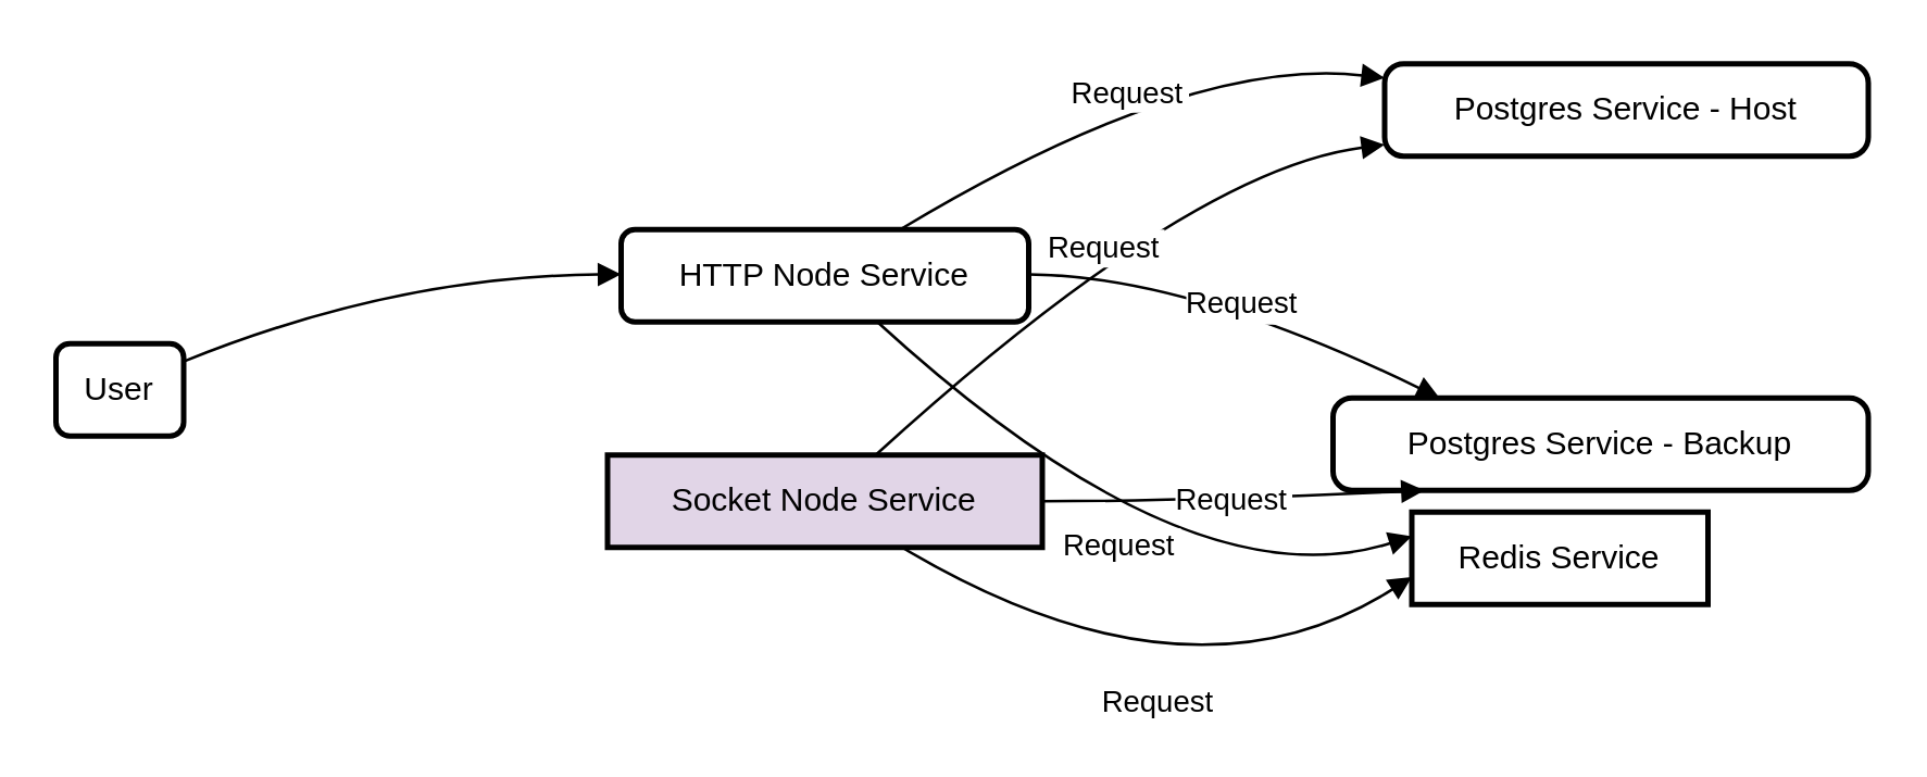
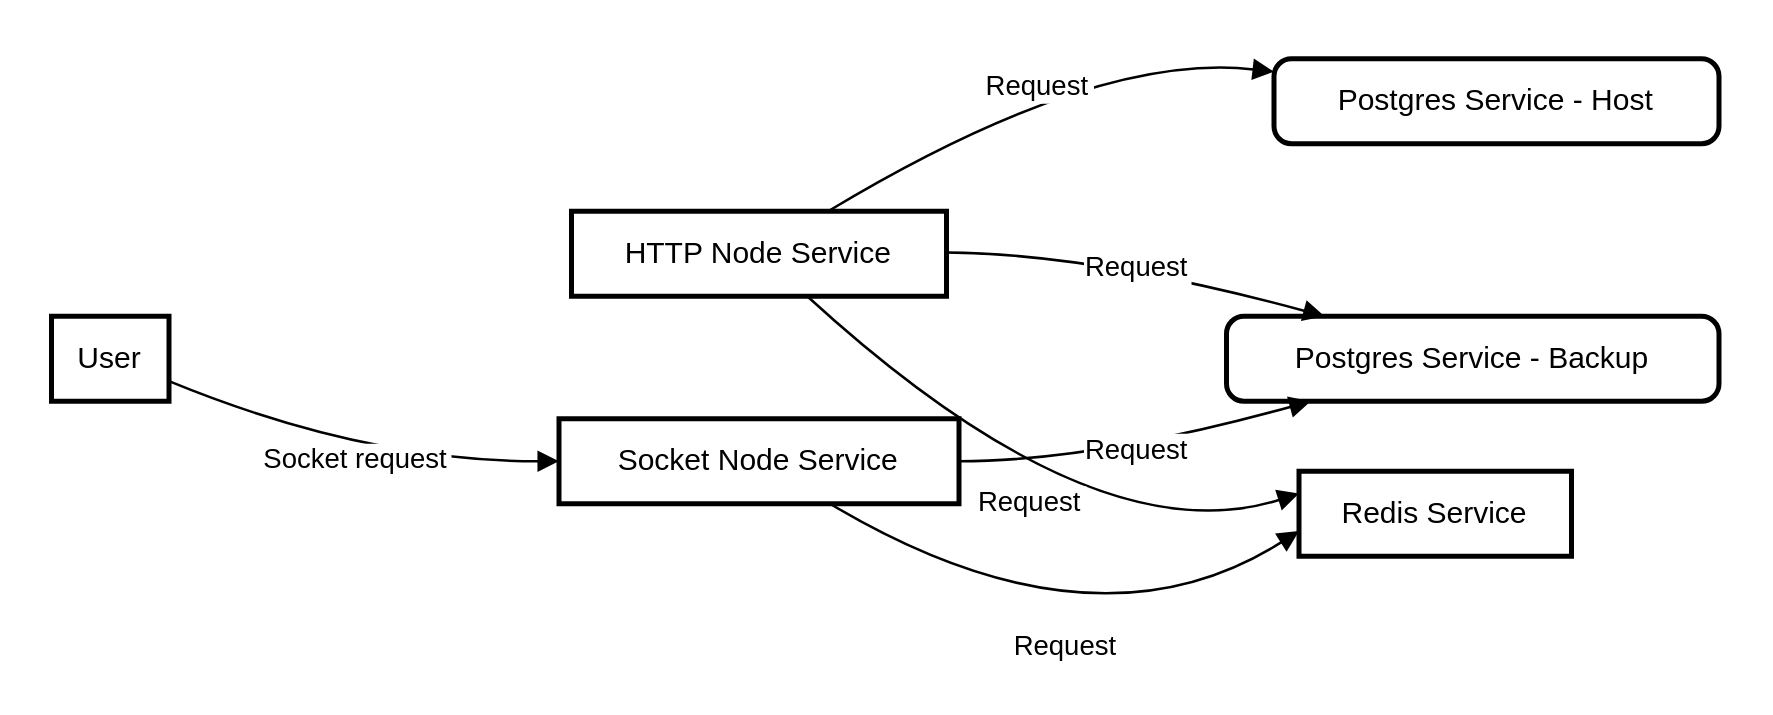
  <mxCell id="0" />
  <mxCell id="1" parent="0" />
- <mxCell id="2" value="User" style="whiteSpace=wrap;strokeWidth=2;rounded=1;" vertex="1" parent="1"><mxGeometry y="126" width="47" height="34" as="geometry" x="20" /></mxCell>
- <mxCell id="3" value="HTTP Node Service" style="whiteSpace=wrap;strokeWidth=2;rounded=1;" vertex="1" parent="1"><mxGeometry x="228" y="84" width="150" height="34" as="geometry" /></mxCell>
- <mxCell id="4" value="Socket Node Service" style="whiteSpace=wrap;strokeWidth=2;fillColor=#e1d5e7;" vertex="1" parent="1"><mxGeometry x="223" y="167" width="160" height="34" as="geometry" /></mxCell>
+ <mxCell id="2" value="User" style="whiteSpace=wrap;strokeWidth=2;" vertex="1" parent="1"><mxGeometry y="126" width="47" height="34" as="geometry" x="20" /></mxCell>
+ <mxCell id="3" value="HTTP Node Service" style="whiteSpace=wrap;strokeWidth=2;" vertex="1" parent="1"><mxGeometry x="228" y="84" width="150" height="34" as="geometry" /></mxCell>
+ <mxCell id="4" value="Socket Node Service" style="whiteSpace=wrap;strokeWidth=2;" vertex="1" parent="1"><mxGeometry x="223" y="167" width="160" height="34" as="geometry" /></mxCell>
  <mxCell id="5" value="Postgres Service - Host" style="rounded=1;absoluteArcSize=1;arcSize=14;whiteSpace=wrap;strokeWidth=2;" vertex="1" parent="1"><mxGeometry x="509" y="23" width="178" height="34" as="geometry" /></mxCell>
- <mxCell id="6" value="Postgres Service - Backup" style="rounded=1;absoluteArcSize=1;arcSize=14;whiteSpace=wrap;strokeWidth=2;" vertex="1" parent="1"><mxGeometry x="490" y="146" width="197" height="34" as="geometry" /></mxCell>
+ <mxCell id="6" value="Postgres Service - Backup" style="rounded=1;absoluteArcSize=1;arcSize=14;whiteSpace=wrap;strokeWidth=2;" vertex="1" parent="1"><mxGeometry x="490" y="126" width="197" height="34" as="geometry" /></mxCell>
  <mxCell id="7" value="Redis Service" style="whiteSpace=wrap;strokeWidth=2;" vertex="1" parent="1"><mxGeometry x="519" y="188" width="109" height="34" as="geometry" /></mxCell>
- <mxCell id="8" value="" style="curved=1;startArrow=none;endArrow=block;exitX=0.996;exitY=0.195;entryX=-0.0;entryY=0.485;" edge="1" parent="1" source="2" target="3"><mxGeometry relative="1" as="geometry"><Array as="points"><mxPoint x="145" y="101" /></Array></mxGeometry></mxCell>
+ <mxCell id="9" value="Socket request" style="curved=1;startArrow=none;endArrow=block;exitX=0.996;exitY=0.761;entryX=0.001;entryY=0.5;" edge="1" parent="1" source="2" target="4"><mxGeometry relative="1" as="geometry"><Array as="points"><mxPoint x="145" y="184" /></Array></mxGeometry></mxCell>
  <mxCell id="10" value="Request" style="curved=1;startArrow=none;endArrow=block;exitX=0.687;exitY=-0.007;entryX=0.002;entryY=0.154;" edge="1" parent="1" source="3" target="5"><mxGeometry relative="1" as="geometry"><Array as="points"><mxPoint x="437" y="20" /></Array></mxGeometry></mxCell>
  <mxCell id="11" value="Request" style="curved=1;startArrow=none;endArrow=block;exitX=1.003;exitY=0.485;entryX=0.19;entryY=-0.015;" edge="1" parent="1" source="3" target="6"><mxGeometry relative="1" as="geometry"><Array as="points"><mxPoint x="437" y="101" /></Array></mxGeometry></mxCell>
  <mxCell id="12" value="Request" style="curved=1;startArrow=none;endArrow=block;exitX=0.623;exitY=0.978;entryX=-0.0;entryY=0.263;" edge="1" parent="1" source="3" target="7"><mxGeometry relative="1" as="geometry"><Array as="points"><mxPoint x="437" y="223" /></Array></mxGeometry></mxCell>
- <mxCell id="13" value="Request" style="curved=1;startArrow=none;endArrow=block;exitX=0.615;exitY=0.007;entryX=0.002;entryY=0.873;" edge="1" parent="1" source="4" target="5"><mxGeometry relative="1" as="geometry"><Array as="points"><mxPoint x="437" y="62" /></Array></mxGeometry></mxCell>
  <mxCell id="14" value="Request" style="curved=1;startArrow=none;endArrow=block;exitX=1.001;exitY=0.5;entryX=0.19;entryY=0.971;" edge="1" parent="1" source="4" target="6"><mxGeometry relative="1" as="geometry"><Array as="points"><mxPoint x="437" y="184" /></Array></mxGeometry></mxCell>
  <mxCell id="15" value="Request" style="curved=1;startArrow=none;endArrow=block;exitX=0.675;exitY=0.993;entryX=-0.0;entryY=0.703;" edge="1" parent="1" source="4" target="7"><mxGeometry relative="1" as="geometry"><Array as="points"><mxPoint x="437" y="264" /></Array></mxGeometry></mxCell>
